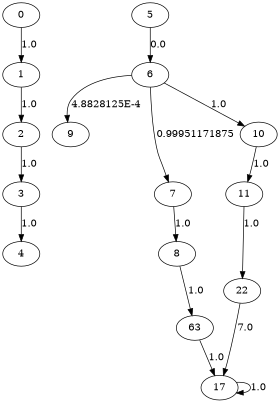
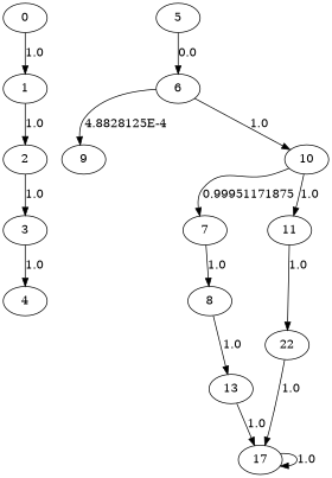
  digraph {
    0
    1
    2
    3
    4
    5
    6
    9
    7
    10
    8
    n12 [label=17]
-   13 [label=63]
+   13
    11
    n15 [label=22]
    0 -> 1 [label=1.0]
    1 -> 2 [label=1.0]
    2 -> 3 [label=1.0]
    3 -> 4 [label=1.0]
    5 -> 6 [label=0.0]
    6 -> 9 [label="4.8828125E-4"]
-   6 -> 7 [label=0.99951171875]
+   10 -> 7 [label=0.99951171875]
    6 -> 10 [label=1.0]
    7 -> 8 [label=1.0]
    10 -> 11 [label=1.0]
    8 -> 13 [label=1.0]
    n12 -> n12 [label=1.0]
    13 -> n12 [label=1.0]
    11 -> n15 [label=1.0]
-   n15 -> n12 [label=7.0]
+   n15 -> n12 [label=1.0]
  }
